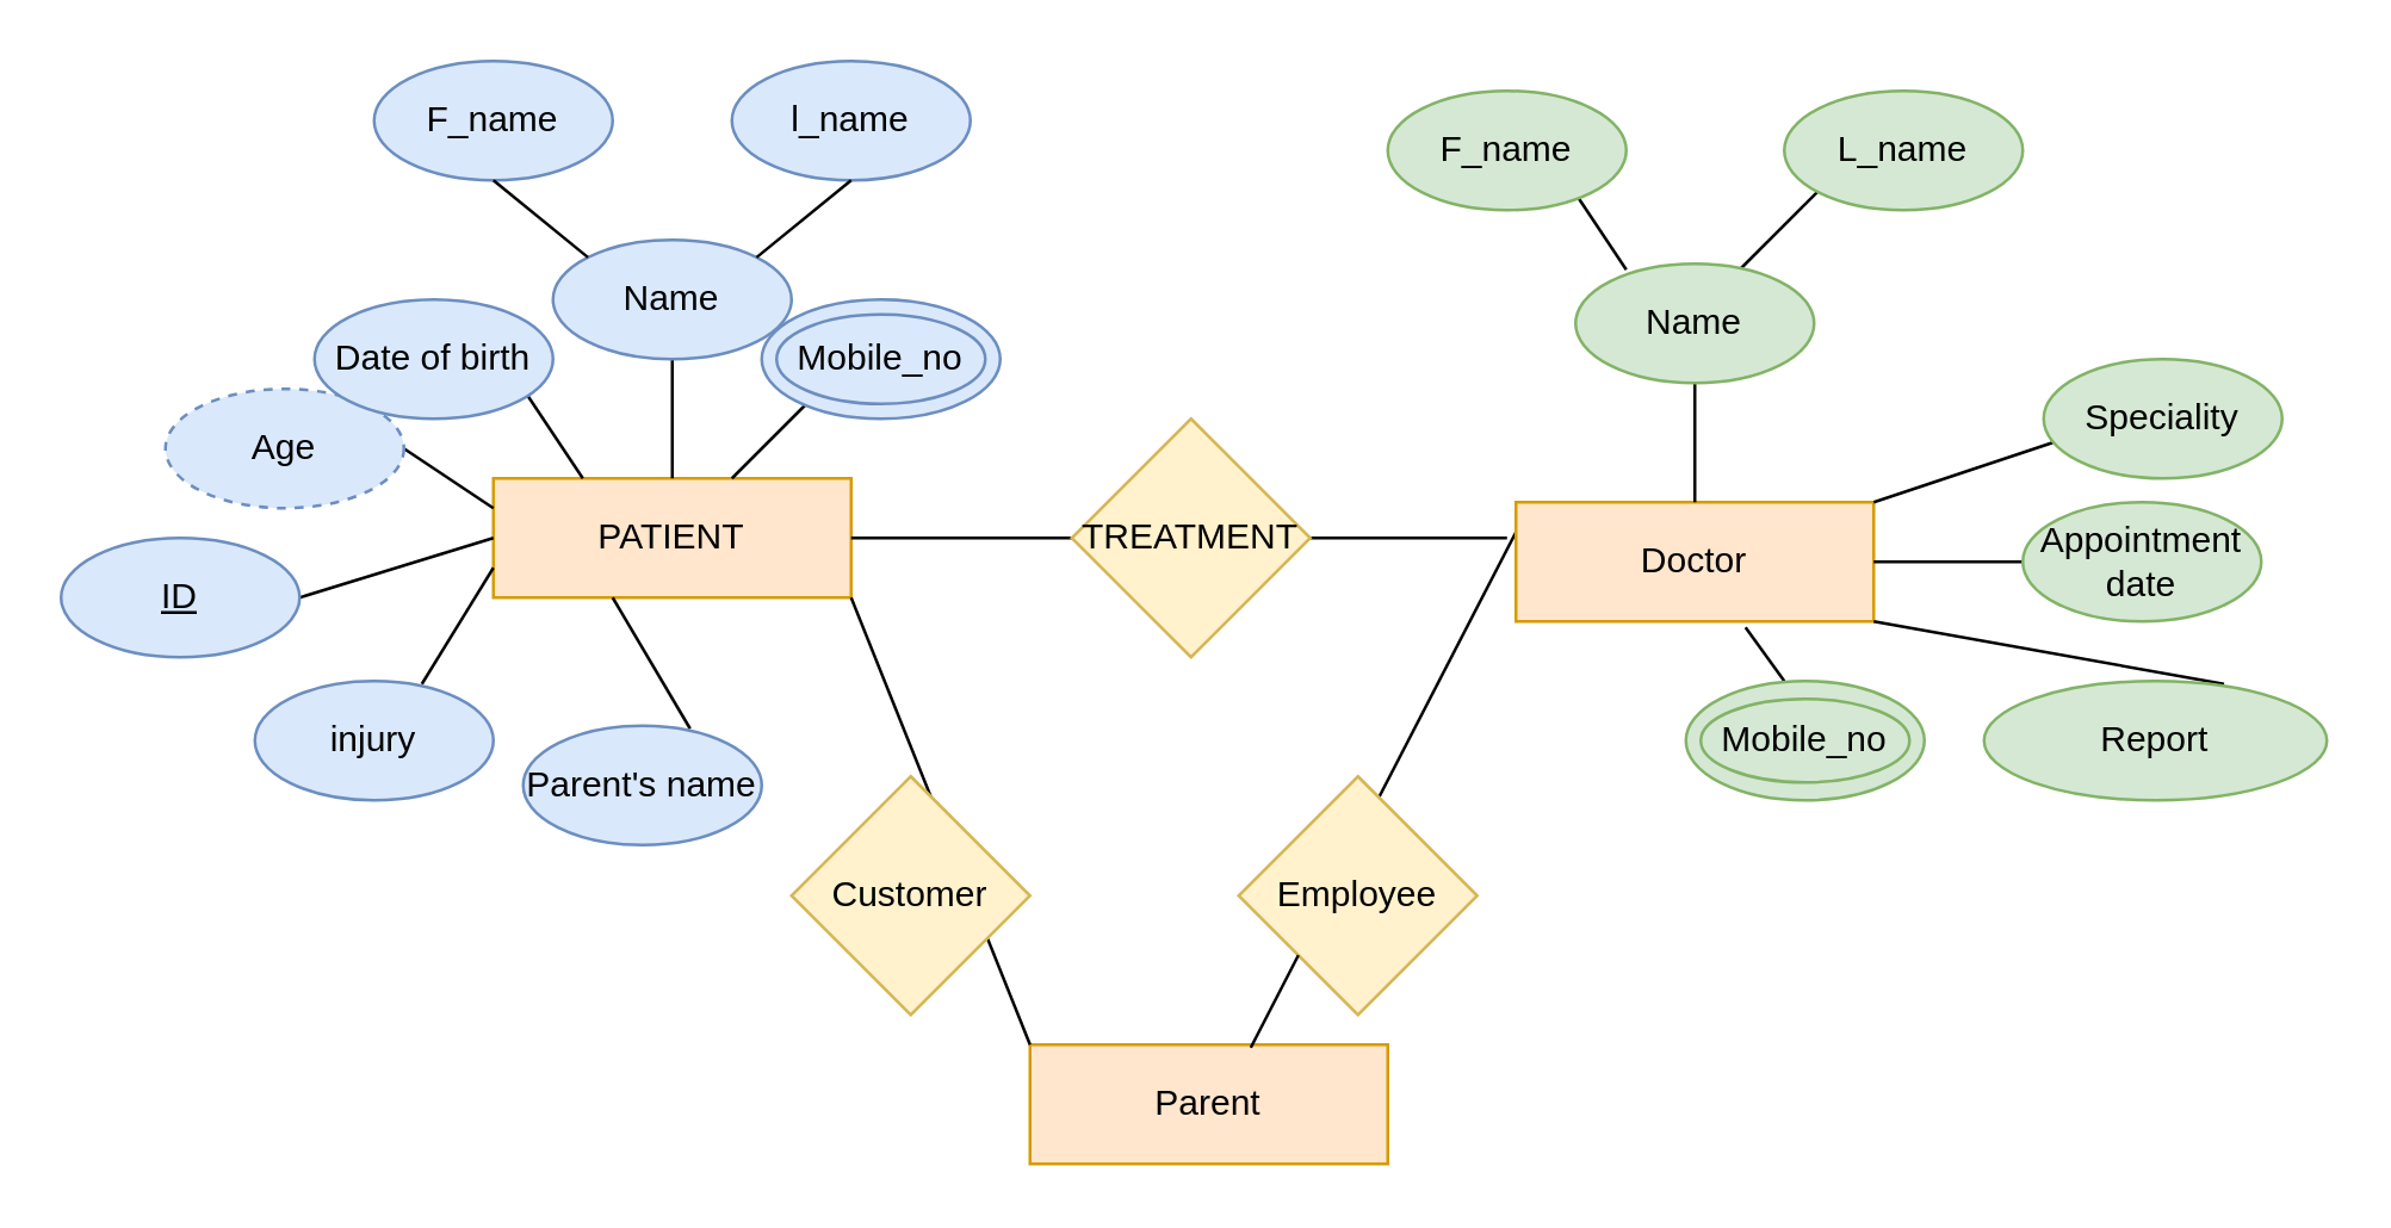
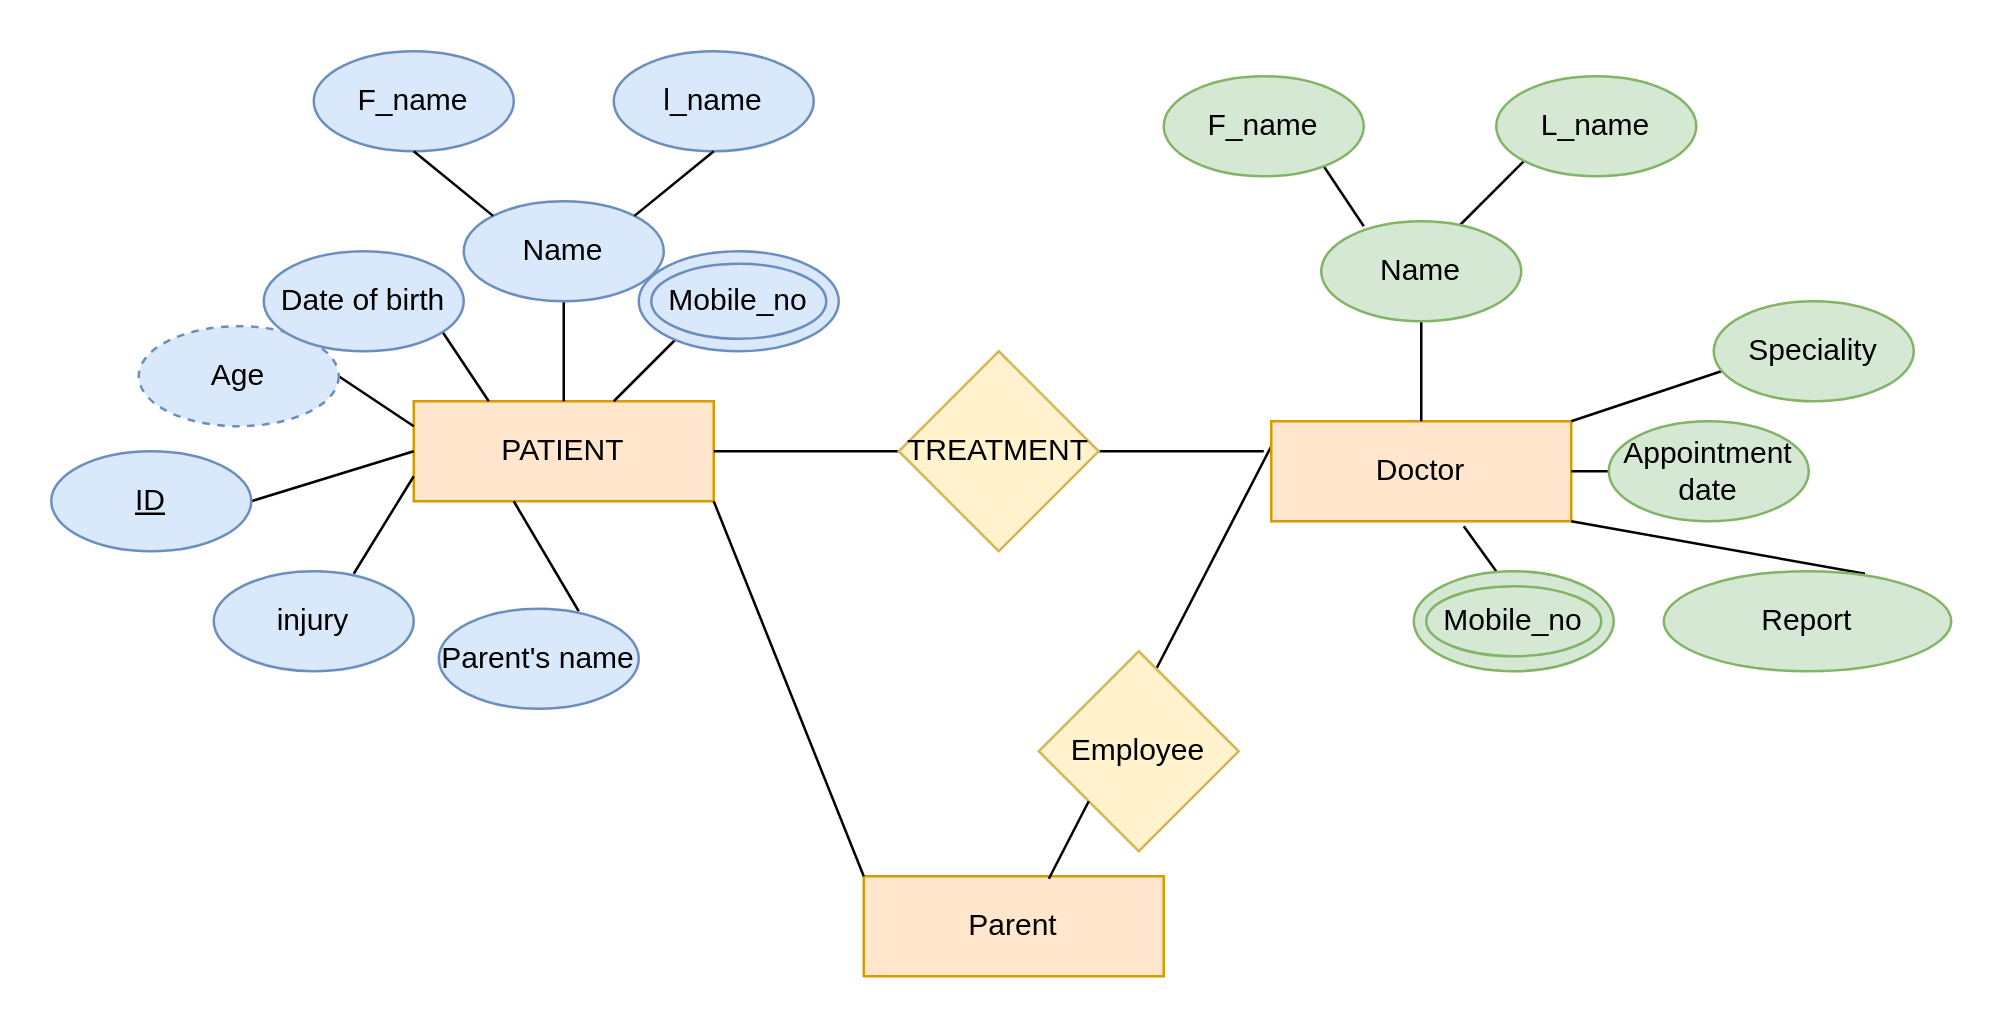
  <mxCell id="0" />
  <mxCell id="1" parent="0" />
  <mxCell id="2" value="PATIENT" style="rounded=0;whiteSpace=wrap;html=1;fillColor=#ffe6cc;strokeColor=#d79b00;" vertex="1" parent="1"><mxGeometry x="165" y="160" width="120" height="40" as="geometry" /></mxCell>
  <mxCell id="3" value="Parent" style="rounded=0;whiteSpace=wrap;html=1;fillColor=#ffe6cc;strokeColor=#d79b00;" vertex="1" parent="1"><mxGeometry x="345" y="350" width="120" height="40" as="geometry" /></mxCell>
  <mxCell id="4" value="" style="endArrow=none;html=1;rounded=0;exitX=1;exitY=1;exitDx=0;exitDy=0;entryX=0;entryY=0;entryDx=0;entryDy=0;entryPerimeter=0;" edge="1" parent="1" source="2" target="3"><mxGeometry width="50" height="50" relative="1" as="geometry"><mxPoint x="275" y="345" as="sourcePoint" /><mxPoint x="325" y="295" as="targetPoint" /></mxGeometry></mxCell>
  <mxCell id="5" value="" style="endArrow=none;html=1;rounded=0;entryX=0;entryY=0.25;entryDx=0;entryDy=0;" edge="1" parent="1" target="23"><mxGeometry width="50" height="50" relative="1" as="geometry"><mxPoint x="445" y="300" as="sourcePoint" /><mxPoint x="505" y="190" as="targetPoint" /></mxGeometry></mxCell>
  <mxCell id="6" value="" style="endArrow=none;html=1;rounded=0;exitX=0.95;exitY=0.5;exitDx=0;exitDy=0;exitPerimeter=0;" edge="1" parent="1" source="8"><mxGeometry width="50" height="50" relative="1" as="geometry"><mxPoint x="445" y="180" as="sourcePoint" /><mxPoint x="505" y="180" as="targetPoint" /></mxGeometry></mxCell>
  <mxCell id="7" value="" style="endArrow=none;html=1;rounded=0;entryX=0.075;entryY=0.5;entryDx=0;entryDy=0;entryPerimeter=0;" edge="1" parent="1" target="8"><mxGeometry width="50" height="50" relative="1" as="geometry"><mxPoint x="285" y="180" as="sourcePoint" /><mxPoint x="355" y="180" as="targetPoint" /></mxGeometry></mxCell>
  <mxCell id="8" value="TREATMENT" style="rhombus;whiteSpace=wrap;html=1;fillColor=#fff2cc;strokeColor=#d6b656;" vertex="1" parent="1"><mxGeometry x="359" y="140" width="80" height="80" as="geometry" /></mxCell>
  <mxCell id="9" value="" style="endArrow=none;html=1;rounded=0;" edge="1" parent="1"><mxGeometry width="50" height="50" relative="1" as="geometry"><mxPoint x="225" y="160" as="sourcePoint" /><mxPoint x="225" y="120" as="targetPoint" /></mxGeometry></mxCell>
  <mxCell id="10" value="" style="endArrow=none;html=1;rounded=0;" edge="1" parent="1"><mxGeometry width="50" height="50" relative="1" as="geometry"><mxPoint x="245" y="160" as="sourcePoint" /><mxPoint x="275" y="130" as="targetPoint" /></mxGeometry></mxCell>
  <mxCell id="11" value="" style="endArrow=none;html=1;rounded=0;" edge="1" parent="1"><mxGeometry width="50" height="50" relative="1" as="geometry"><mxPoint x="195" y="160" as="sourcePoint" /><mxPoint x="175" y="130" as="targetPoint" /></mxGeometry></mxCell>
  <mxCell id="12" value="" style="endArrow=none;html=1;rounded=0;" edge="1" parent="1"><mxGeometry width="50" height="50" relative="1" as="geometry"><mxPoint x="135" y="150" as="sourcePoint" /><mxPoint x="165" y="170" as="targetPoint" /></mxGeometry></mxCell>
  <mxCell id="13" value="" style="endArrow=none;html=1;rounded=0;exitX=0.7;exitY=0.025;exitDx=0;exitDy=0;exitPerimeter=0;" edge="1" parent="1" source="17"><mxGeometry width="50" height="50" relative="1" as="geometry"><mxPoint x="135" y="210" as="sourcePoint" /><mxPoint x="165" y="190" as="targetPoint" /></mxGeometry></mxCell>
  <mxCell id="14" value="" style="endArrow=none;html=1;rounded=0;exitX=1;exitY=0.5;exitDx=0;exitDy=0;" edge="1" parent="1" source="18"><mxGeometry width="50" height="50" relative="1" as="geometry"><mxPoint x="105" y="180" as="sourcePoint" /><mxPoint x="165" y="180" as="targetPoint" /></mxGeometry></mxCell>
  <mxCell id="15" value="" style="endArrow=none;html=1;rounded=0;exitX=0.7;exitY=0.025;exitDx=0;exitDy=0;exitPerimeter=0;" edge="1" parent="1" source="22"><mxGeometry width="50" height="50" relative="1" as="geometry"><mxPoint x="185" y="220" as="sourcePoint" /><mxPoint x="205" y="200" as="targetPoint" /></mxGeometry></mxCell>
  <mxCell id="16" value="" style="ellipse;whiteSpace=wrap;html=1;fillColor=#dae8fc;strokeColor=#6c8ebf;" vertex="1" parent="1"><mxGeometry x="255" y="100" width="80" height="40" as="geometry" /></mxCell>
  <mxCell id="17" value="injury" style="ellipse;whiteSpace=wrap;html=1;fillColor=#dae8fc;strokeColor=#6c8ebf;" vertex="1" parent="1"><mxGeometry x="85" y="228" width="80" height="40" as="geometry" /></mxCell>
  <mxCell id="18" value="ID" style="ellipse;whiteSpace=wrap;html=1;fontStyle=4;fillColor=#dae8fc;strokeColor=#6c8ebf;" vertex="1" parent="1"><mxGeometry x="20" y="180" width="80" height="40" as="geometry" /></mxCell>
  <mxCell id="19" value="Age" style="ellipse;whiteSpace=wrap;html=1;dashed=1;fillColor=#dae8fc;strokeColor=#6c8ebf;" vertex="1" parent="1"><mxGeometry x="55" y="130" width="80" height="40" as="geometry" /></mxCell>
  <mxCell id="20" value="Date of birth" style="ellipse;whiteSpace=wrap;html=1;fillColor=#dae8fc;strokeColor=#6c8ebf;" vertex="1" parent="1"><mxGeometry x="105" y="100" width="80" height="40" as="geometry" /></mxCell>
  <mxCell id="21" value="Name" style="ellipse;whiteSpace=wrap;html=1;fillColor=#dae8fc;strokeColor=#6c8ebf;" vertex="1" parent="1"><mxGeometry x="185" y="80" width="80" height="40" as="geometry" /></mxCell>
  <mxCell id="22" value="Parent's name" style="ellipse;whiteSpace=wrap;html=1;fillColor=#dae8fc;strokeColor=#6c8ebf;" vertex="1" parent="1"><mxGeometry x="175" y="243" width="80" height="40" as="geometry" /></mxCell>
  <mxCell id="23" value="Doctor" style="rounded=0;whiteSpace=wrap;html=1;fillColor=#ffe6cc;strokeColor=#d79b00;" vertex="1" parent="1"><mxGeometry x="508" y="168" width="120" height="40" as="geometry" /></mxCell>
  <mxCell id="24" value="" style="endArrow=none;html=1;rounded=0;" edge="1" parent="1"><mxGeometry width="50" height="50" relative="1" as="geometry"><mxPoint x="568" y="168" as="sourcePoint" /><mxPoint x="568" y="128" as="targetPoint" /></mxGeometry></mxCell>
  <mxCell id="25" value="" style="endArrow=none;html=1;rounded=0;" edge="1" parent="1"><mxGeometry width="50" height="50" relative="1" as="geometry"><mxPoint x="583" y="90" as="sourcePoint" /><mxPoint x="613" y="60" as="targetPoint" /></mxGeometry></mxCell>
  <mxCell id="26" value="" style="endArrow=none;html=1;rounded=0;" edge="1" parent="1"><mxGeometry width="50" height="50" relative="1" as="geometry"><mxPoint x="545" y="90" as="sourcePoint" /><mxPoint x="525" y="60" as="targetPoint" /></mxGeometry></mxCell>
  <mxCell id="27" value="" style="endArrow=none;html=1;rounded=0;entryX=0.038;entryY=0.7;entryDx=0;entryDy=0;entryPerimeter=0;" edge="1" parent="1" target="34"><mxGeometry width="50" height="50" relative="1" as="geometry"><mxPoint x="628" y="168" as="sourcePoint" /><mxPoint x="658" y="188" as="targetPoint" /></mxGeometry></mxCell>
  <mxCell id="28" value="" style="endArrow=none;html=1;rounded=0;exitX=0.7;exitY=0.025;exitDx=0;exitDy=0;exitPerimeter=0;entryX=1;entryY=1;entryDx=0;entryDy=0;" edge="1" parent="1" source="32" target="23"><mxGeometry width="50" height="50" relative="1" as="geometry"><mxPoint x="478" y="218" as="sourcePoint" /><mxPoint x="635" y="210" as="targetPoint" /></mxGeometry></mxCell>
  <mxCell id="29" value="" style="endArrow=none;html=1;rounded=0;exitX=1;exitY=0.5;exitDx=0;exitDy=0;entryX=1;entryY=0.5;entryDx=0;entryDy=0;" edge="1" parent="1" source="33" target="23"><mxGeometry width="50" height="50" relative="1" as="geometry"><mxPoint x="448" y="188" as="sourcePoint" /><mxPoint x="635" y="188" as="targetPoint" /></mxGeometry></mxCell>
  <mxCell id="30" value="" style="endArrow=none;html=1;rounded=0;" edge="1" parent="1"><mxGeometry width="50" height="50" relative="1" as="geometry"><mxPoint x="598" y="228" as="sourcePoint" /><mxPoint x="585" y="210" as="targetPoint" /></mxGeometry></mxCell>
  <mxCell id="31" value="L_name" style="ellipse;whiteSpace=wrap;html=1;fillColor=#d5e8d4;strokeColor=#82b366;" vertex="1" parent="1"><mxGeometry x="598" y="30" width="80" height="40" as="geometry" /></mxCell>
  <mxCell id="32" value="Report" style="ellipse;whiteSpace=wrap;html=1;fillColor=#d5e8d4;strokeColor=#82b366;" vertex="1" parent="1"><mxGeometry x="665" y="228" width="115" height="40" as="geometry" /></mxCell>
- <mxCell id="33" value="Appointment date" style="ellipse;whiteSpace=wrap;html=1;fillColor=#d5e8d4;strokeColor=#82b366;" vertex="1" parent="1"><mxGeometry x="678" y="168" width="80" height="40" as="geometry" /></mxCell>
+ <mxCell id="33" value="Appointment date" style="ellipse;whiteSpace=wrap;html=1;fillColor=#d5e8d4;strokeColor=#82b366;" vertex="1" parent="1"><mxGeometry x="643" y="168" width="80" height="40" as="geometry" /></mxCell>
  <mxCell id="34" value="Speciality" style="ellipse;whiteSpace=wrap;html=1;fillColor=#d5e8d4;strokeColor=#82b366;" vertex="1" parent="1"><mxGeometry x="685" y="120" width="80" height="40" as="geometry" /></mxCell>
  <mxCell id="35" value="F_name" style="ellipse;whiteSpace=wrap;html=1;fillColor=#d5e8d4;strokeColor=#82b366;" vertex="1" parent="1"><mxGeometry x="465" y="30" width="80" height="40" as="geometry" /></mxCell>
  <mxCell id="36" value="Name" style="ellipse;whiteSpace=wrap;html=1;fillColor=#d5e8d4;strokeColor=#82b366;" vertex="1" parent="1"><mxGeometry x="528" y="88" width="80" height="40" as="geometry" /></mxCell>
  <mxCell id="37" value="" style="ellipse;whiteSpace=wrap;html=1;fillColor=#d5e8d4;strokeColor=#82b366;" vertex="1" parent="1"><mxGeometry x="565" y="228" width="80" height="40" as="geometry" /></mxCell>
  <mxCell id="38" value="Mobile_no" style="ellipse;whiteSpace=wrap;html=1;fillColor=#d5e8d4;strokeColor=#82b366;" vertex="1" parent="1"><mxGeometry x="570" y="234" width="70" height="28" as="geometry" /></mxCell>
  <mxCell id="39" value="Mobile_no" style="ellipse;whiteSpace=wrap;html=1;fillColor=#dae8fc;strokeColor=#6c8ebf;" vertex="1" parent="1"><mxGeometry x="260" y="105" width="70" height="30" as="geometry" /></mxCell>
  <mxCell id="40" value="F_name" style="ellipse;whiteSpace=wrap;html=1;fillColor=#dae8fc;strokeColor=#6c8ebf;" vertex="1" parent="1"><mxGeometry x="125" y="20" width="80" height="40" as="geometry" /></mxCell>
  <mxCell id="41" value="l_name" style="ellipse;whiteSpace=wrap;html=1;fillColor=#dae8fc;strokeColor=#6c8ebf;" vertex="1" parent="1"><mxGeometry x="245" y="20" width="80" height="40" as="geometry" /></mxCell>
  <mxCell id="42" value="" style="endArrow=none;html=1;rounded=0;exitX=1;exitY=0;exitDx=0;exitDy=0;" edge="1" parent="1" source="21"><mxGeometry width="50" height="50" relative="1" as="geometry"><mxPoint x="235" y="110" as="sourcePoint" /><mxPoint x="285" y="60" as="targetPoint" /></mxGeometry></mxCell>
  <mxCell id="43" value="" style="endArrow=none;html=1;rounded=0;entryX=0.5;entryY=1;entryDx=0;entryDy=0;exitX=0;exitY=0;exitDx=0;exitDy=0;" edge="1" parent="1" source="21" target="40"><mxGeometry width="50" height="50" relative="1" as="geometry"><mxPoint x="205" y="80" as="sourcePoint" /><mxPoint x="255" y="30" as="targetPoint" /></mxGeometry></mxCell>
- <mxCell id="44" value="Customer" style="rhombus;whiteSpace=wrap;html=1;fillColor=#fff2cc;strokeColor=#d6b656;" vertex="1" parent="1"><mxGeometry x="265" y="260" width="80" height="80" as="geometry" /></mxCell>
  <mxCell id="45" value="Employee" style="rhombus;whiteSpace=wrap;html=1;fillColor=#fff2cc;strokeColor=#d6b656;" vertex="1" parent="1"><mxGeometry x="415" y="260" width="80" height="80" as="geometry" /></mxCell>
  <mxCell id="46" value="" style="endArrow=none;html=1;rounded=0;exitX=0.617;exitY=0.025;exitDx=0;exitDy=0;exitPerimeter=0;" edge="1" parent="1" source="3"><mxGeometry width="50" height="50" relative="1" as="geometry"><mxPoint x="385" y="370" as="sourcePoint" /><mxPoint x="435" y="320" as="targetPoint" /></mxGeometry></mxCell>
